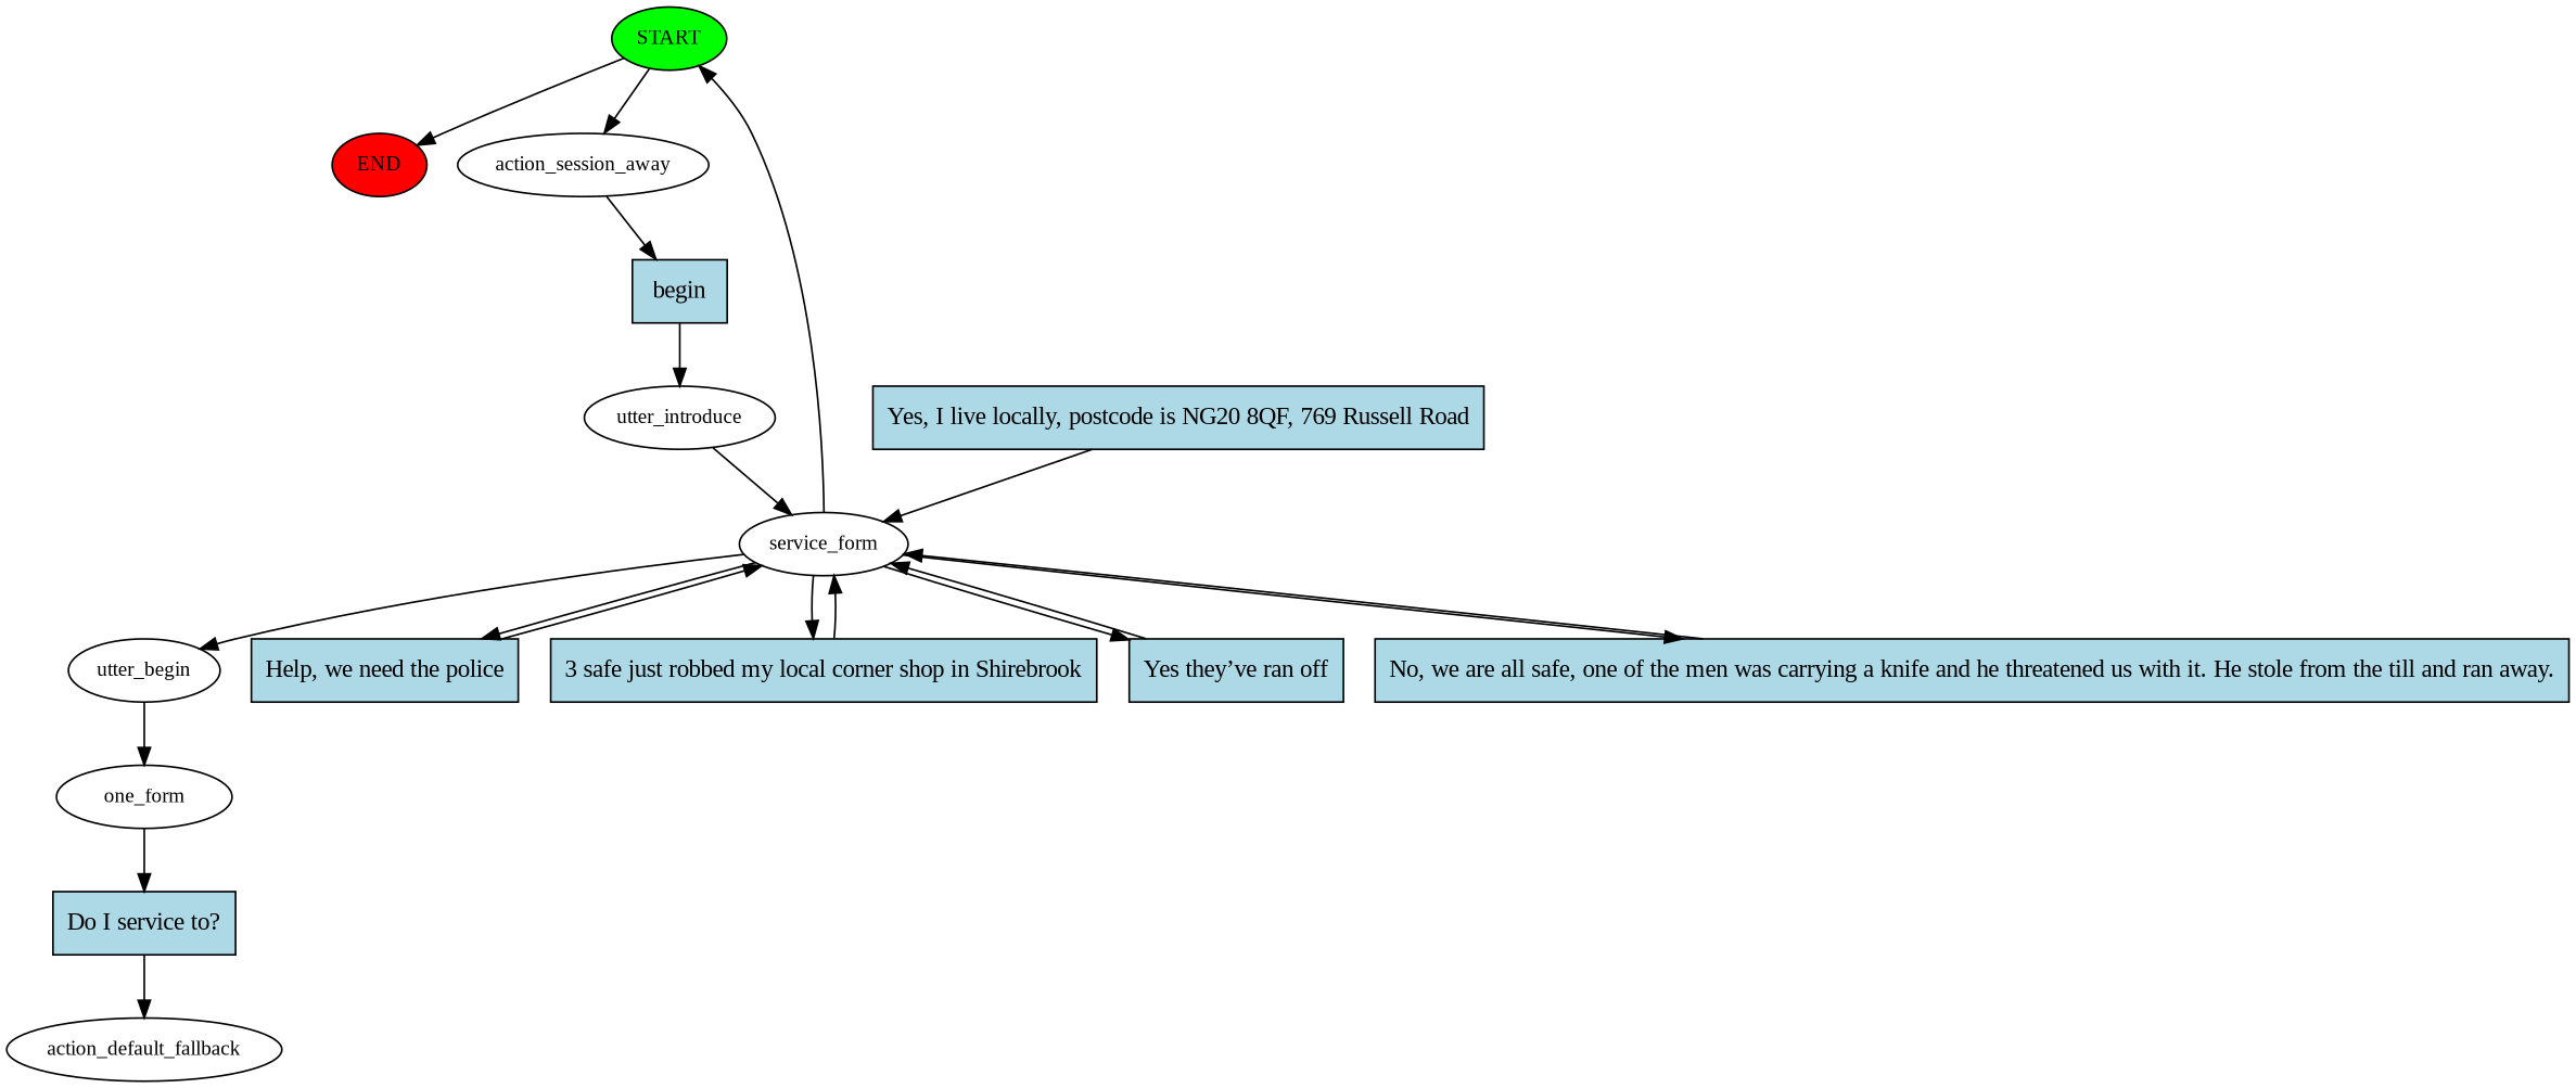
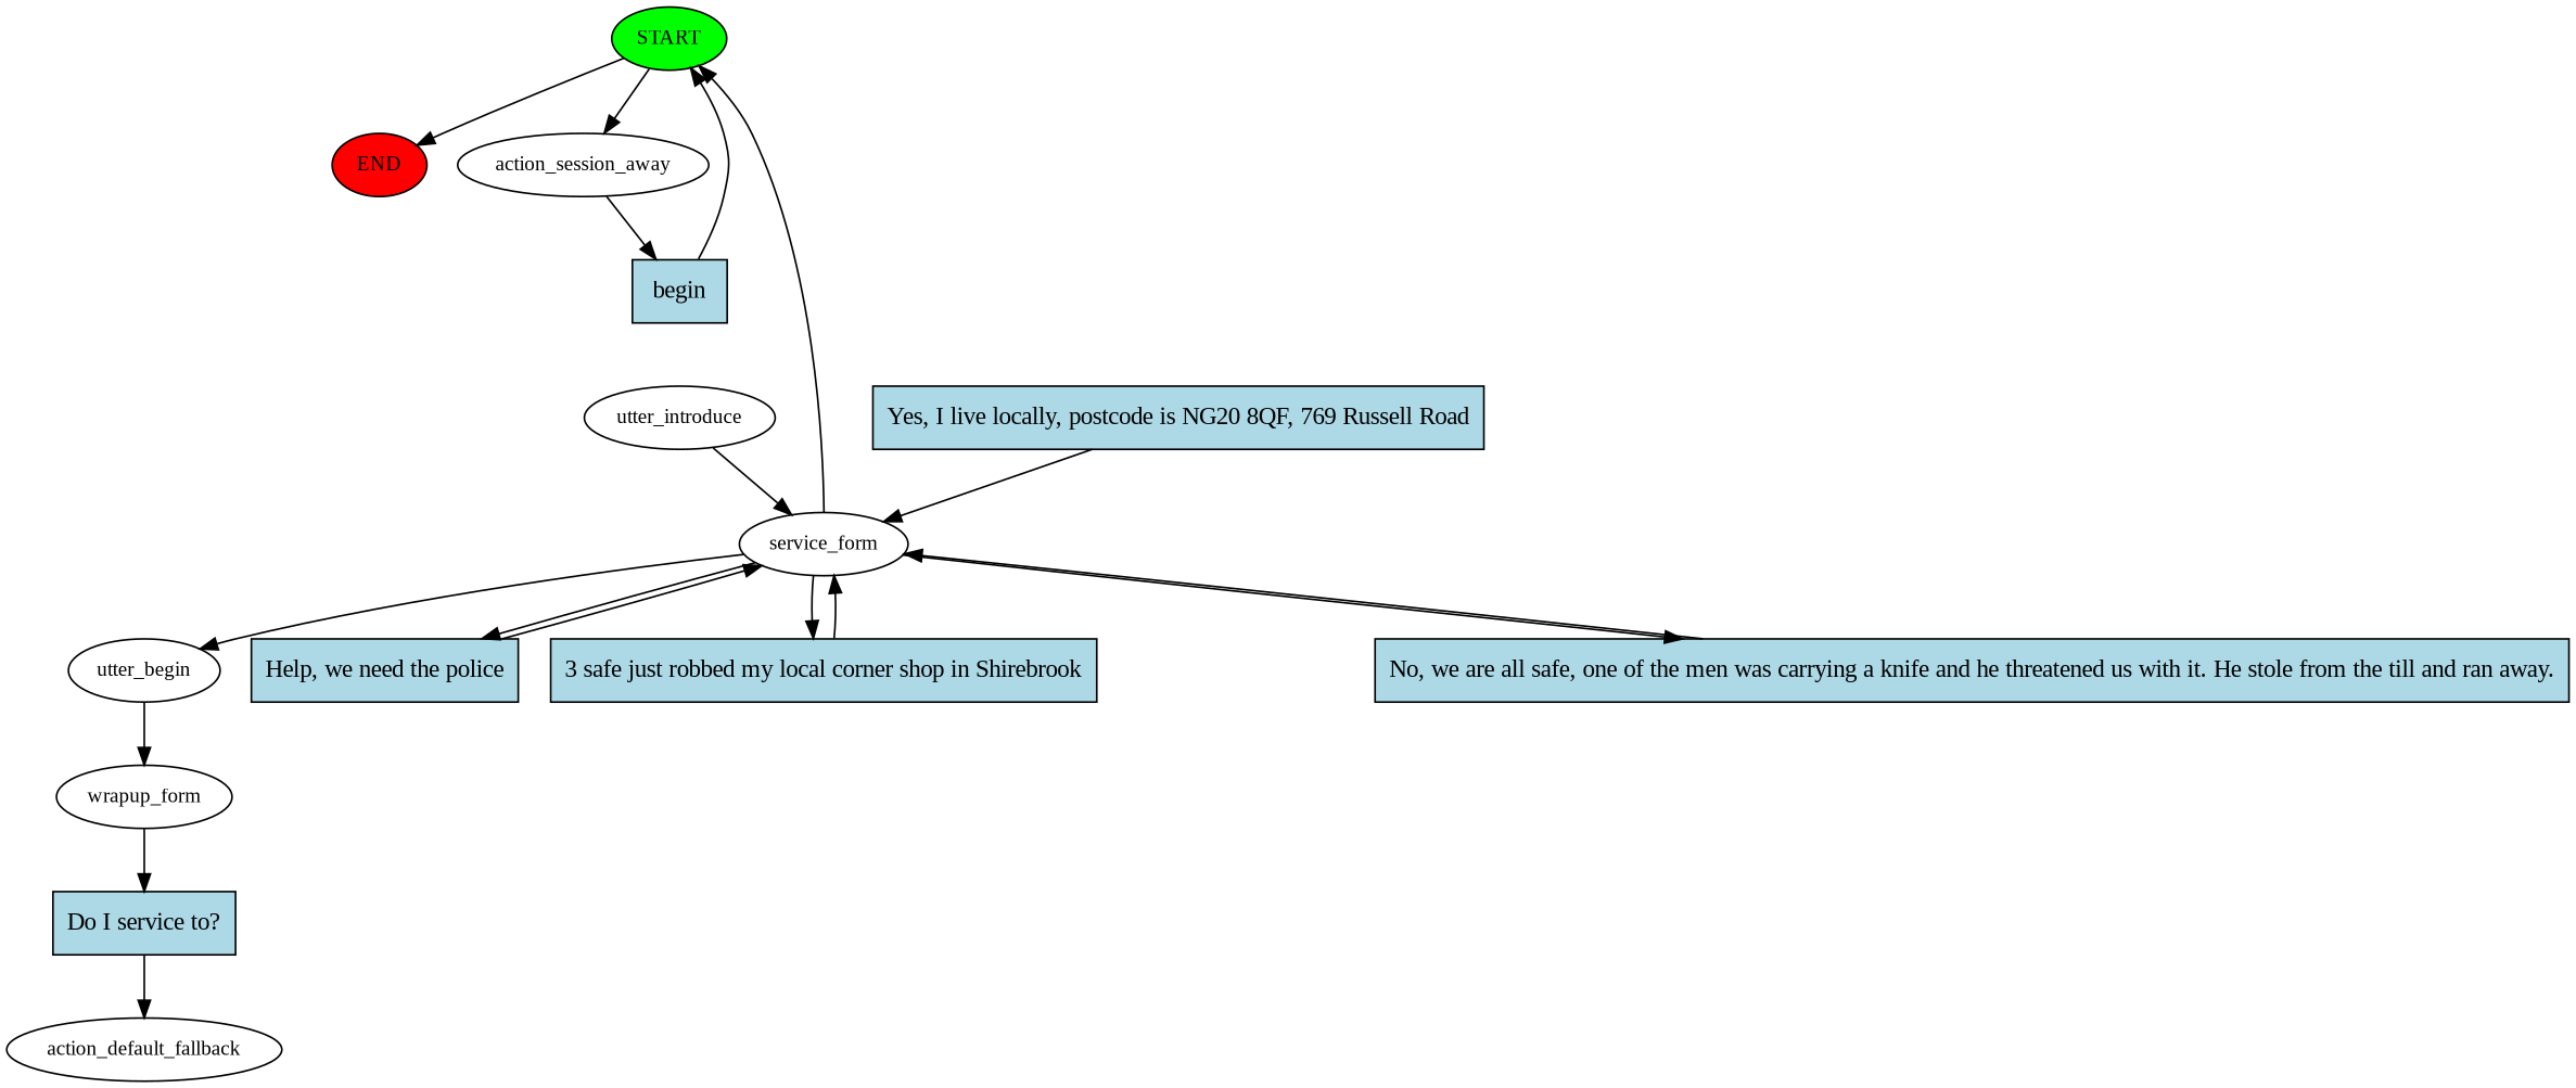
  digraph {
    fontname="Liberation Serif"
    node [fillcolor=lightblue fontname="Liberation Serif" fontsize=12 style=filled]
    edge [fontname="Liberation Serif"]
    n1 [fillcolor=green label=START]
    n2 [fillcolor=red label=END]
    n3 [label=action_session_away fillcolor="" style=""]
    n4 [label=begin shape=rect fontsize=""]
    n5 [label=utter_introduce fillcolor="" style=""]
    n6 [label=service_form fillcolor="" style=""]
    n7 [label=utter_begin fillcolor="" style=""]
    n8 [label="Help, we need the police" shape=rect fontsize=""]
    n9 [label="3 safe just robbed my local corner shop in Shirebrook" shape=rect fontsize=""]
-   n10 [label="Yes they’ve ran off" shape=rect fontsize=""]
    n11 [label="No, we are all safe, one of the men was carrying a knife and he threatened us with it. He stole from the till and ran away." shape=rect fontsize=""]
-   n12 [label=one_form fillcolor="" style=""]
+   n12 [label=wrapup_form fillcolor="" style=""]
    n13 [label="Yes, I live locally, postcode is NG20 8QF, 769 Russell Road" shape=rect fontsize=""]
    n14 [label="Do I service to?" shape=rect fontsize=""]
    n15 [label=action_default_fallback fillcolor="" style=""]
    n1 -> n2
    n1 -> n3
    n3 -> n4
-   n4 -> n5
+   n4 -> n1
    n5 -> n6
    n6 -> n1
    n6 -> n7
    n6 -> n8
    n6 -> n9
-   n6 -> n10
    n6 -> n11
    n7 -> n12
    n8 -> n6
    n9 -> n6
-   n10 -> n6
    n11 -> n6
    n12 -> n14
    n13 -> n6
    n14 -> n15
  }
